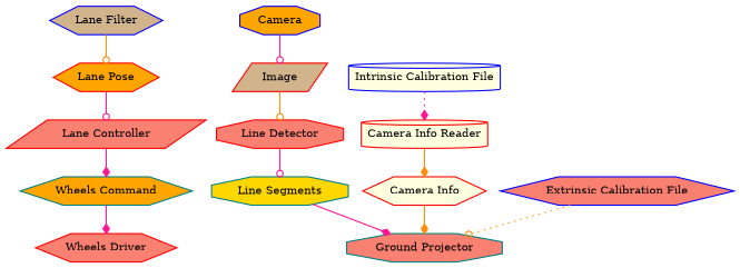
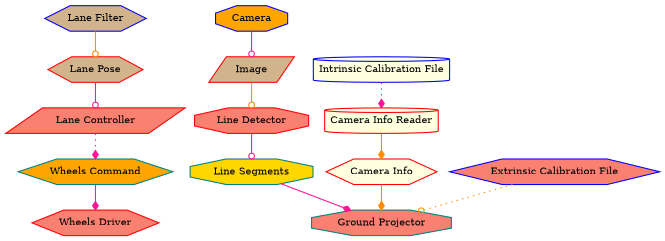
  digraph {
    fontname=sans
    node [color=red fillcolor=salmon penwidth=1.5 shape=hexagon style=filled]
    edge [arrowhead=odot color=deeppink penwidth=1.5]
    n1 [label="Wheels Driver"]
    n2 [color=blue fillcolor=orange label=Camera shape=octagon]
    n3 [fillcolor=tan label=Image shape=parallelogram]
    n4 [label="Line Detector" shape=octagon]
    n5 [fillcolor=lightyellow label="Camera Info Reader" shape=cylinder]
    n6 [fillcolor=lightyellow label="Camera Info"]
    n7 [color=teal label="Ground Projector" shape=octagon]
    n8 [label="Lane Controller" shape=parallelogram]
    n9 [color=teal fillcolor=orange label="Wheels Command"]
    n10 [color=teal fillcolor=gold label="Line Segments" shape=octagon]
    n11 [color=blue fillcolor=tan label="Lane Filter"]
-   n12 [fillcolor=orange label="Lane Pose"]
+   n12 [fillcolor=tan label="Lane Pose"]
    n13 [color=blue label="Extrinsic Calibration File"]
    n14 [color=blue fillcolor=lightyellow label="Intrinsic Calibration File" shape=cylinder]
    n2 -> n3
    n3 -> n4 [color=darkorange]
    n4 -> n10
    n5 -> n6 [arrowhead=diamond color=darkorange]
    n6 -> n7 [arrowhead=diamond color=darkorange]
-   n8 -> n9 [arrowhead=diamond]
+   n8 -> n9 [arrowhead=diamond style=dotted]
    n9 -> n1 [arrowhead=diamond]
    n10 -> n7 [arrowhead=diamond]
    n11 -> n12 [color=darkorange]
    n12 -> n8
    n13 -> n7 [color=darkorange style=dotted]
    n14 -> n5 [arrowhead=diamond style=dotted]
  }
